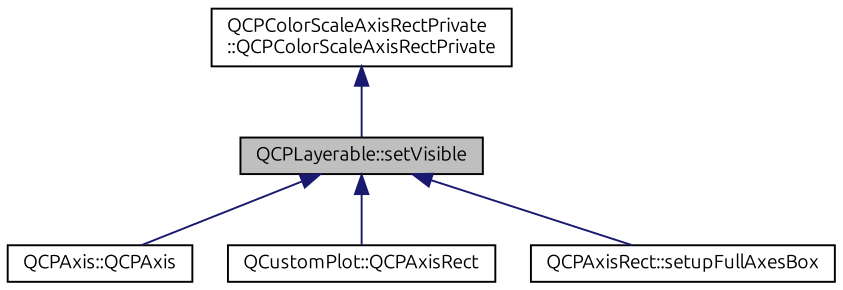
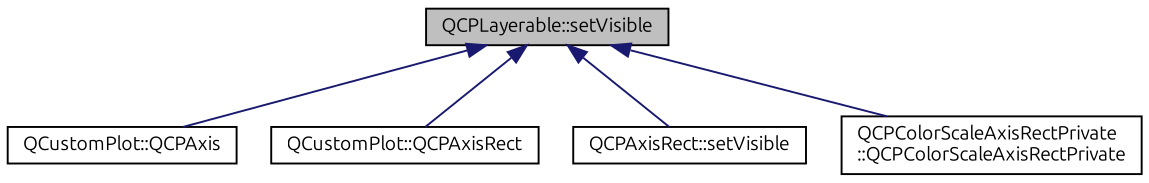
  digraph {
    fontname=Ubuntu
    rankdir=TB
    node [color=black fillcolor=white fontname=Ubuntu fontsize=10 shape=record style=filled]
    edge [color=midnightblue dir=back fontname=Ubuntu fontsize=10 labelfontname=Helvetica labelfontsize=10 style=solid]
    n1 [fillcolor=grey75 fontcolor=black height=0.2 label="QCPLayerable::setVisible" width=0.4]
-   n2 [height=0.2 label="QCPAxis::QCPAxis" width=0.4]
+   n2 [height=0.2 label="QCustomPlot::QCPAxis" width=0.4]
    n3 [height=0.2 label="QCustomPlot::QCPAxisRect" width=0.4]
-   n4 [height=0.2 label="QCPAxisRect::setupFullAxesBox" width=0.4]
+   n4 [height=0.2 label="QCPAxisRect::setVisible" width=0.4]
    n5 [height=0.2 label="QCPColorScaleAxisRectPrivate\l::QCPColorScaleAxisRectPrivate" width=0.4]
    n1 -> n2
    n1 -> n3
    n1 -> n4
-   n5 -> n1
+   n1 -> n5
  }
